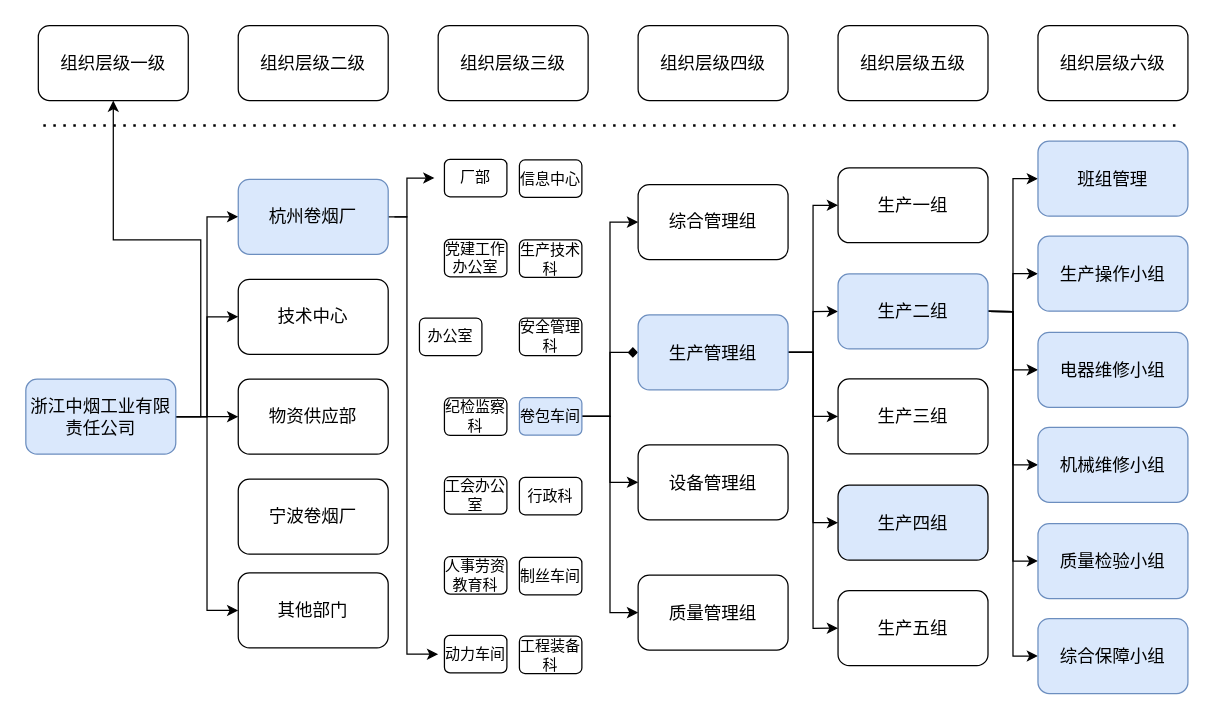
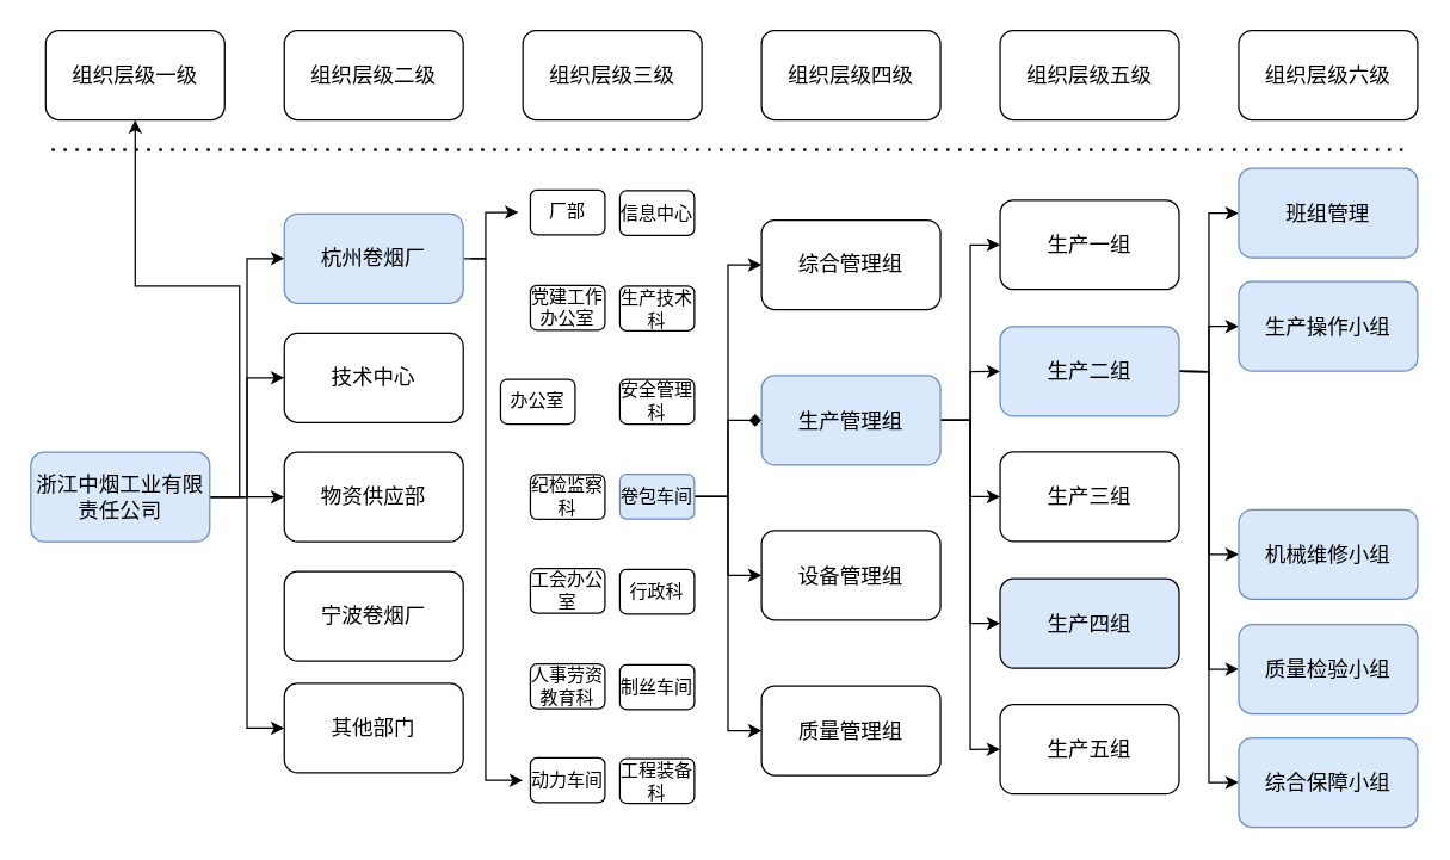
  <mxCell id="0" />
  <mxCell id="1" parent="0" />
  <mxCell id="2" value="组织层级一级" style="rounded=1;whiteSpace=wrap;html=1;fontSize=14;" parent="1" vertex="1"><mxGeometry x="30" y="20" width="120" height="60" as="geometry" /></mxCell>
  <mxCell id="3" value="组织层级二级" style="rounded=1;whiteSpace=wrap;html=1;fontSize=14;" parent="1" vertex="1"><mxGeometry x="190" y="20" width="120" height="60" as="geometry" /></mxCell>
  <mxCell id="4" value="组织层级三级" style="rounded=1;whiteSpace=wrap;html=1;fontSize=14;" parent="1" vertex="1"><mxGeometry x="350" y="20" width="120" height="60" as="geometry" /></mxCell>
  <mxCell id="5" value="组织层级四级" style="rounded=1;whiteSpace=wrap;html=1;fontSize=14;" parent="1" vertex="1"><mxGeometry x="510" y="20" width="120" height="60" as="geometry" /></mxCell>
  <mxCell id="6" value="组织层级五级" style="rounded=1;whiteSpace=wrap;html=1;fontSize=14;" parent="1" vertex="1"><mxGeometry x="670" y="20" width="120" height="60" as="geometry" /></mxCell>
  <mxCell id="7" style="edgeStyle=orthogonalEdgeStyle;rounded=0;orthogonalLoop=1;jettySize=auto;html=1;exitX=1;exitY=0.5;exitDx=0;exitDy=0;entryX=0;entryY=0.5;entryDx=0;entryDy=0;fontSize=14;" edge="1" parent="1" source="12" target="15"><mxGeometry relative="1" as="geometry" /></mxCell>
  <mxCell id="8" style="edgeStyle=orthogonalEdgeStyle;rounded=0;orthogonalLoop=1;jettySize=auto;html=1;exitX=1;exitY=0.5;exitDx=0;exitDy=0;entryX=0;entryY=0.5;entryDx=0;entryDy=0;fontSize=14;" edge="1" parent="1" source="12" target="16"><mxGeometry relative="1" as="geometry" /></mxCell>
  <mxCell id="9" style="edgeStyle=orthogonalEdgeStyle;rounded=0;orthogonalLoop=1;jettySize=auto;html=1;exitX=1;exitY=0.5;exitDx=0;exitDy=0;entryX=0;entryY=0.5;entryDx=0;entryDy=0;fontSize=14;" edge="1" parent="1" source="12" target="17"><mxGeometry relative="1" as="geometry" /></mxCell>
  <mxCell id="10" style="edgeStyle=orthogonalEdgeStyle;rounded=0;orthogonalLoop=1;jettySize=auto;html=1;exitX=1;exitY=0.5;exitDx=0;exitDy=0;fontSize=14;" edge="1" parent="1" source="12" target="2"><mxGeometry relative="1" as="geometry" /></mxCell>
  <mxCell id="11" style="edgeStyle=orthogonalEdgeStyle;rounded=0;orthogonalLoop=1;jettySize=auto;html=1;exitX=1;exitY=0.5;exitDx=0;exitDy=0;entryX=0;entryY=0.5;entryDx=0;entryDy=0;fontSize=14;" edge="1" parent="1" source="12" target="19"><mxGeometry relative="1" as="geometry" /></mxCell>
  <mxCell id="12" value="浙江中烟工业有限责任公司" style="rounded=1;whiteSpace=wrap;html=1;fillColor=#dae8fc;strokeColor=#6c8ebf;fontSize=14;" vertex="1" parent="1"><mxGeometry x="20" y="303" width="120" height="60" as="geometry" /></mxCell>
  <mxCell id="13" style="edgeStyle=orthogonalEdgeStyle;rounded=0;orthogonalLoop=1;jettySize=auto;html=1;exitX=1;exitY=0.5;exitDx=0;exitDy=0;entryX=0;entryY=0.5;entryDx=0;entryDy=0;" edge="1" parent="1"><mxGeometry relative="1" as="geometry"><mxPoint x="302" y="173" as="sourcePoint" /><mxPoint x="347" y="142" as="targetPoint" /><Array as="points"><mxPoint x="325" y="173" /><mxPoint x="325" y="142" /></Array></mxGeometry></mxCell>
  <mxCell id="14" style="edgeStyle=orthogonalEdgeStyle;rounded=0;orthogonalLoop=1;jettySize=auto;html=1;exitX=1;exitY=0.5;exitDx=0;exitDy=0;" edge="1" parent="1"><mxGeometry relative="1" as="geometry"><mxPoint x="315" y="173" as="sourcePoint" /><mxPoint x="350" y="523" as="targetPoint" /><Array as="points"><mxPoint x="325" y="173" /><mxPoint x="325" y="523" /></Array></mxGeometry></mxCell>
  <mxCell id="15" value="杭州卷烟厂" style="rounded=1;whiteSpace=wrap;html=1;fillColor=#dae8fc;strokeColor=#6c8ebf;fontSize=14;" vertex="1" parent="1"><mxGeometry x="190" y="143" width="120" height="60" as="geometry" /></mxCell>
  <mxCell id="16" value="技术中心" style="rounded=1;whiteSpace=wrap;html=1;fontSize=14;" vertex="1" parent="1"><mxGeometry x="190" y="223" width="120" height="60" as="geometry" /></mxCell>
  <mxCell id="17" value="物资供应部" style="rounded=1;whiteSpace=wrap;html=1;fontSize=14;" vertex="1" parent="1"><mxGeometry x="190" y="303" width="120" height="60" as="geometry" /></mxCell>
  <mxCell id="18" value="宁波卷烟厂" style="rounded=1;whiteSpace=wrap;html=1;fontSize=14;" vertex="1" parent="1"><mxGeometry x="190" y="383" width="120" height="60" as="geometry" /></mxCell>
  <mxCell id="19" value="其他部门" style="rounded=1;whiteSpace=wrap;html=1;fontSize=14;" vertex="1" parent="1"><mxGeometry x="190" y="458" width="120" height="60" as="geometry" /></mxCell>
  <mxCell id="20" value="厂部" style="rounded=1;whiteSpace=wrap;html=1;fontSize=12;" vertex="1" parent="1"><mxGeometry x="355" y="127" width="50" height="30" as="geometry" /></mxCell>
  <mxCell id="21" value="办公室" style="rounded=1;whiteSpace=wrap;html=1;fontSize=12;" vertex="1" parent="1"><mxGeometry x="335" y="254" width="50" height="30" as="geometry" /></mxCell>
  <mxCell id="22" value="党建工作办公室" style="rounded=1;whiteSpace=wrap;html=1;fontSize=12;" vertex="1" parent="1"><mxGeometry x="355" y="191" width="50" height="30" as="geometry" /></mxCell>
  <mxCell id="23" value="纪检监察科" style="rounded=1;whiteSpace=wrap;html=1;fontSize=12;" vertex="1" parent="1"><mxGeometry x="355" y="318" width="50" height="30" as="geometry" /></mxCell>
  <mxCell id="24" value="工会办公室" style="rounded=1;whiteSpace=wrap;html=1;fontSize=12;" vertex="1" parent="1"><mxGeometry x="355" y="381" width="50" height="30" as="geometry" /></mxCell>
  <mxCell id="25" value="人事劳资教育科" style="rounded=1;whiteSpace=wrap;html=1;fontSize=12;" vertex="1" parent="1"><mxGeometry x="355" y="445" width="50" height="30" as="geometry" /></mxCell>
  <mxCell id="26" value="信息中心" style="rounded=1;whiteSpace=wrap;html=1;fontSize=12;" vertex="1" parent="1"><mxGeometry x="415" y="127.5" width="50" height="30" as="geometry" /></mxCell>
  <mxCell id="27" value="生产技术科" style="rounded=1;whiteSpace=wrap;html=1;fontSize=12;" vertex="1" parent="1"><mxGeometry x="415" y="191.5" width="50" height="30" as="geometry" /></mxCell>
  <mxCell id="28" value="工程装备科" style="rounded=1;whiteSpace=wrap;html=1;fontSize=12;" vertex="1" parent="1"><mxGeometry x="415" y="508.5" width="50" height="30" as="geometry" /></mxCell>
  <mxCell id="29" value="安全管理科" style="rounded=1;whiteSpace=wrap;html=1;fontSize=12;" vertex="1" parent="1"><mxGeometry x="415" y="254" width="50" height="30" as="geometry" /></mxCell>
  <mxCell id="30" value="行政科" style="rounded=1;whiteSpace=wrap;html=1;fontSize=12;" vertex="1" parent="1"><mxGeometry x="415" y="381.5" width="50" height="30" as="geometry" /></mxCell>
  <mxCell id="31" value="制丝车间" style="rounded=1;whiteSpace=wrap;html=1;fontSize=12;" vertex="1" parent="1"><mxGeometry x="415" y="445.5" width="50" height="30" as="geometry" /></mxCell>
  <mxCell id="32" style="edgeStyle=orthogonalEdgeStyle;rounded=0;orthogonalLoop=1;jettySize=auto;html=1;exitX=1;exitY=0.5;exitDx=0;exitDy=0;entryX=0;entryY=0.5;entryDx=0;entryDy=0;" edge="1" parent="1" source="36" target="38"><mxGeometry relative="1" as="geometry" /></mxCell>
  <mxCell id="33" style="edgeStyle=orthogonalEdgeStyle;rounded=0;orthogonalLoop=1;jettySize=auto;html=1;exitX=1;exitY=0.5;exitDx=0;exitDy=0;entryX=0;entryY=0.5;entryDx=0;entryDy=0;" edge="1" parent="1" source="36" target="39"><mxGeometry relative="1" as="geometry" /></mxCell>
  <mxCell id="34" style="edgeStyle=orthogonalEdgeStyle;rounded=0;orthogonalLoop=1;jettySize=auto;html=1;exitX=1;exitY=0.5;exitDx=0;exitDy=0;entryX=0;entryY=0.5;entryDx=0;entryDy=0;" edge="1" parent="1" source="36" target="40"><mxGeometry relative="1" as="geometry" /></mxCell>
  <mxCell id="35" style="edgeStyle=orthogonalEdgeStyle;rounded=0;orthogonalLoop=1;jettySize=auto;html=1;exitX=1;exitY=0.5;exitDx=0;exitDy=0;entryX=0;entryY=0.5;entryDx=0;entryDy=0;endArrow=diamond;" edge="1" parent="1" source="36" target="46"><mxGeometry relative="1" as="geometry" /></mxCell>
  <mxCell id="36" value="卷包车间" style="rounded=1;whiteSpace=wrap;html=1;fillColor=#dae8fc;strokeColor=#6c8ebf;fontSize=12;" vertex="1" parent="1"><mxGeometry x="415" y="317.75" width="50" height="30" as="geometry" /></mxCell>
  <mxCell id="37" value="动力车间" style="rounded=1;whiteSpace=wrap;html=1;fontSize=12;" vertex="1" parent="1"><mxGeometry x="355" y="508" width="50" height="30" as="geometry" /></mxCell>
  <mxCell id="38" value="综合管理组" style="rounded=1;whiteSpace=wrap;html=1;fontSize=14;" vertex="1" parent="1"><mxGeometry x="510" y="147.25" width="120" height="60" as="geometry" /></mxCell>
  <mxCell id="39" value="设备管理组" style="rounded=1;whiteSpace=wrap;html=1;fontSize=14;" vertex="1" parent="1"><mxGeometry x="510" y="355.5" width="120" height="60" as="geometry" /></mxCell>
  <mxCell id="40" value="质量管理组" style="rounded=1;whiteSpace=wrap;html=1;fontSize=14;" vertex="1" parent="1"><mxGeometry x="510" y="459.75" width="120" height="60" as="geometry" /></mxCell>
  <mxCell id="41" style="edgeStyle=orthogonalEdgeStyle;rounded=0;orthogonalLoop=1;jettySize=auto;html=1;exitX=1;exitY=0.5;exitDx=0;exitDy=0;entryX=0;entryY=0.5;entryDx=0;entryDy=0;" edge="1" parent="1" source="46" target="47"><mxGeometry relative="1" as="geometry" /></mxCell>
  <mxCell id="42" style="edgeStyle=orthogonalEdgeStyle;rounded=0;orthogonalLoop=1;jettySize=auto;html=1;exitX=1;exitY=0.5;exitDx=0;exitDy=0;entryX=0;entryY=0.5;entryDx=0;entryDy=0;" edge="1" parent="1" source="46" target="54"><mxGeometry relative="1" as="geometry" /></mxCell>
  <mxCell id="43" style="edgeStyle=orthogonalEdgeStyle;rounded=0;orthogonalLoop=1;jettySize=auto;html=1;exitX=1;exitY=0.5;exitDx=0;exitDy=0;entryX=0;entryY=0.5;entryDx=0;entryDy=0;" edge="1" parent="1" source="46" target="55"><mxGeometry relative="1" as="geometry" /></mxCell>
  <mxCell id="44" style="edgeStyle=orthogonalEdgeStyle;rounded=0;orthogonalLoop=1;jettySize=auto;html=1;exitX=1;exitY=0.5;exitDx=0;exitDy=0;entryX=0;entryY=0.5;entryDx=0;entryDy=0;" edge="1" parent="1" source="46" target="56"><mxGeometry relative="1" as="geometry" /></mxCell>
  <mxCell id="45" style="edgeStyle=orthogonalEdgeStyle;rounded=0;orthogonalLoop=1;jettySize=auto;html=1;exitX=1;exitY=0.5;exitDx=0;exitDy=0;entryX=0;entryY=0.5;entryDx=0;entryDy=0;" edge="1" parent="1" source="46" target="57"><mxGeometry relative="1" as="geometry" /></mxCell>
  <mxCell id="46" value="生产管理组" style="rounded=1;whiteSpace=wrap;html=1;fillColor=#dae8fc;strokeColor=#6c8ebf;fontSize=14;" vertex="1" parent="1"><mxGeometry x="510" y="251.5" width="120" height="60" as="geometry" /></mxCell>
  <mxCell id="47" value="生产一组" style="rounded=1;whiteSpace=wrap;html=1;fontSize=14;" vertex="1" parent="1"><mxGeometry x="670" y="133.75" width="120" height="60" as="geometry" /></mxCell>
  <mxCell id="48" style="edgeStyle=orthogonalEdgeStyle;rounded=0;orthogonalLoop=1;jettySize=auto;html=1;exitX=1;exitY=0.5;exitDx=0;exitDy=0;entryX=0;entryY=0.5;entryDx=0;entryDy=0;" edge="1" parent="1" source="54" target="58"><mxGeometry relative="1" as="geometry" /></mxCell>
  <mxCell id="49" style="edgeStyle=orthogonalEdgeStyle;rounded=0;orthogonalLoop=1;jettySize=auto;html=1;exitX=1;exitY=0.5;exitDx=0;exitDy=0;entryX=0;entryY=0.5;entryDx=0;entryDy=0;" edge="1" parent="1" source="54" target="59"><mxGeometry relative="1" as="geometry" /></mxCell>
- <mxCell id="50" style="edgeStyle=orthogonalEdgeStyle;rounded=0;orthogonalLoop=1;jettySize=auto;html=1;exitX=1;exitY=0.5;exitDx=0;exitDy=0;entryX=0;entryY=0.5;entryDx=0;entryDy=0;" edge="1" parent="1" source="54" target="60"><mxGeometry relative="1" as="geometry" /></mxCell>
  <mxCell id="51" style="edgeStyle=orthogonalEdgeStyle;rounded=0;orthogonalLoop=1;jettySize=auto;html=1;exitX=1;exitY=0.5;exitDx=0;exitDy=0;entryX=0;entryY=0.5;entryDx=0;entryDy=0;" edge="1" parent="1" source="54" target="61"><mxGeometry relative="1" as="geometry" /></mxCell>
  <mxCell id="52" style="edgeStyle=orthogonalEdgeStyle;rounded=0;orthogonalLoop=1;jettySize=auto;html=1;exitX=1;exitY=0.5;exitDx=0;exitDy=0;entryX=0;entryY=0.5;entryDx=0;entryDy=0;" edge="1" parent="1" source="54" target="62"><mxGeometry relative="1" as="geometry" /></mxCell>
  <mxCell id="53" style="edgeStyle=orthogonalEdgeStyle;rounded=0;orthogonalLoop=1;jettySize=auto;html=1;exitX=1;exitY=0.5;exitDx=0;exitDy=0;entryX=0;entryY=0.5;entryDx=0;entryDy=0;" edge="1" parent="1" source="54" target="63"><mxGeometry relative="1" as="geometry" /></mxCell>
  <mxCell id="54" value="生产二组" style="rounded=1;whiteSpace=wrap;html=1;fillColor=#dae8fc;strokeColor=#6c8ebf;fontSize=14;" vertex="1" parent="1"><mxGeometry x="670" y="218.75" width="120" height="60" as="geometry" /></mxCell>
  <mxCell id="55" value="生产三组" style="rounded=1;whiteSpace=wrap;html=1;fontSize=14;" vertex="1" parent="1"><mxGeometry x="670" y="302.75" width="120" height="60" as="geometry" /></mxCell>
  <mxCell id="56" value="生产四组" style="rounded=1;whiteSpace=wrap;html=1;fontSize=14;fillColor=#dae8fc;" vertex="1" parent="1"><mxGeometry x="670" y="387.75" width="120" height="60" as="geometry" /></mxCell>
  <mxCell id="57" value="生产五组" style="rounded=1;whiteSpace=wrap;html=1;fontSize=14;" vertex="1" parent="1"><mxGeometry x="670" y="472.25" width="120" height="60" as="geometry" /></mxCell>
  <mxCell id="58" value="&lt;div style=&quot;text-align: start;&quot;&gt;班组管理&lt;/div&gt;" style="rounded=1;whiteSpace=wrap;html=1;fillColor=#dae8fc;strokeColor=#6c8ebf;fontSize=14;" vertex="1" parent="1"><mxGeometry x="830" y="112.5" width="120" height="60" as="geometry" /></mxCell>
  <mxCell id="59" value="生产操作小组" style="rounded=1;whiteSpace=wrap;html=1;fillColor=#dae8fc;strokeColor=#6c8ebf;fontSize=14;" vertex="1" parent="1"><mxGeometry x="830" y="188.5" width="120" height="60" as="geometry" /></mxCell>
- <mxCell id="60" value="电器维修小组" style="rounded=1;whiteSpace=wrap;html=1;fillColor=#dae8fc;strokeColor=#6c8ebf;fontSize=14;" vertex="1" parent="1"><mxGeometry x="830" y="265.5" width="120" height="60" as="geometry" /></mxCell>
  <mxCell id="61" value="机械维修小组" style="rounded=1;whiteSpace=wrap;html=1;fillColor=#dae8fc;strokeColor=#6c8ebf;fontSize=14;" vertex="1" parent="1"><mxGeometry x="830" y="341.5" width="120" height="60" as="geometry" /></mxCell>
  <mxCell id="62" value="质量检验小组" style="rounded=1;whiteSpace=wrap;html=1;fillColor=#dae8fc;strokeColor=#6c8ebf;fontSize=14;" vertex="1" parent="1"><mxGeometry x="830" y="418.5" width="120" height="60" as="geometry" /></mxCell>
  <mxCell id="63" value="综合保障小组" style="rounded=1;whiteSpace=wrap;html=1;fillColor=#dae8fc;strokeColor=#6c8ebf;fontSize=14;" vertex="1" parent="1"><mxGeometry x="830" y="494.5" width="120" height="60" as="geometry" /></mxCell>
  <mxCell id="64" value="组织层级六级" style="rounded=1;whiteSpace=wrap;html=1;fontSize=14;" vertex="1" parent="1"><mxGeometry x="830" y="20" width="120" height="60" as="geometry" /></mxCell>
  <mxCell id="65" value="" style="endArrow=none;dashed=1;html=1;dashPattern=1 3;strokeWidth=2;rounded=0;fontSize=14;" edge="1" parent="1"><mxGeometry width="50" height="50" relative="1" as="geometry"><mxPoint x="34" y="100" as="sourcePoint" /><mxPoint x="944" y="100" as="targetPoint" /></mxGeometry></mxCell>
